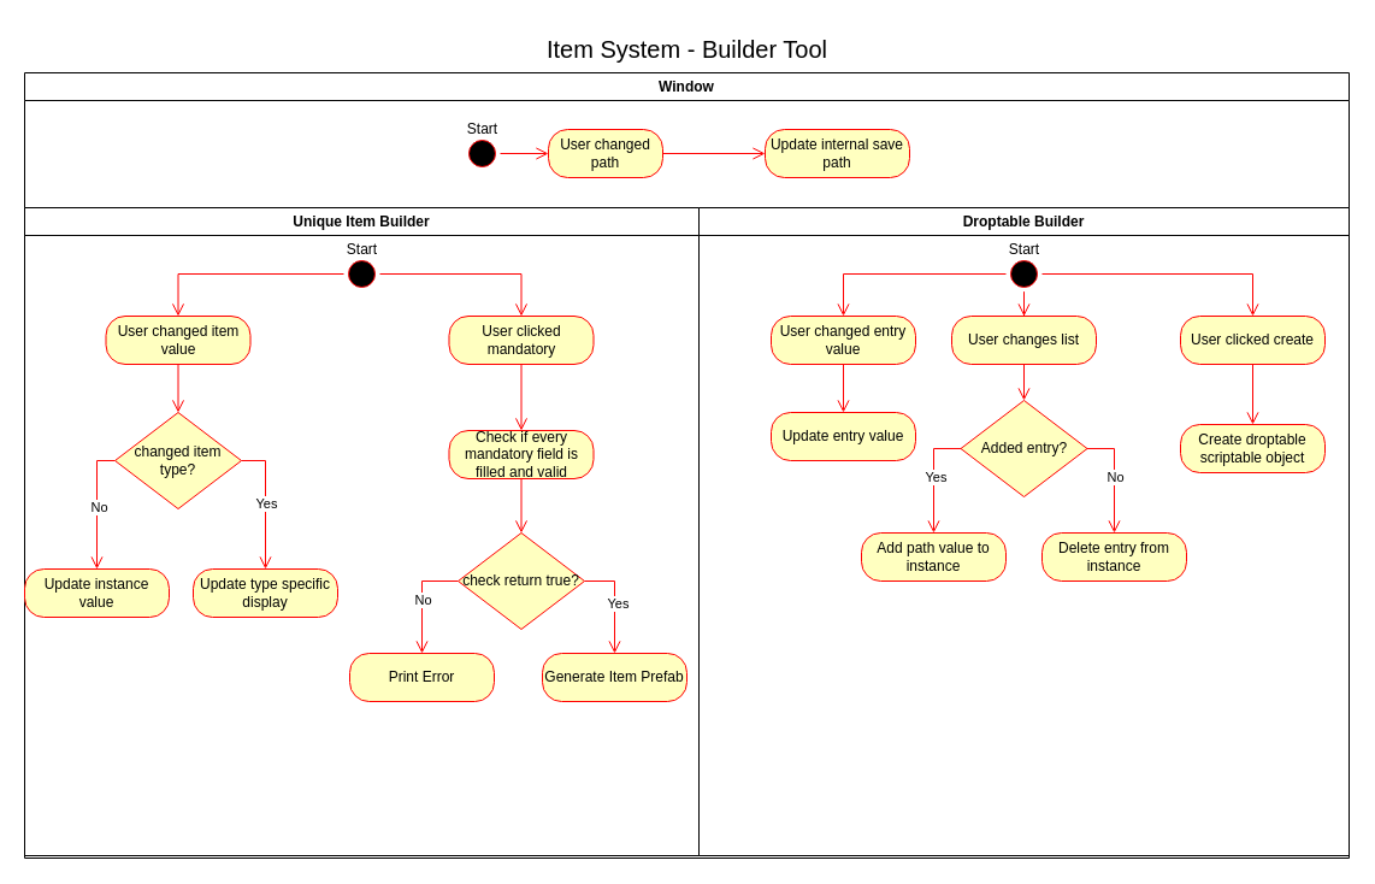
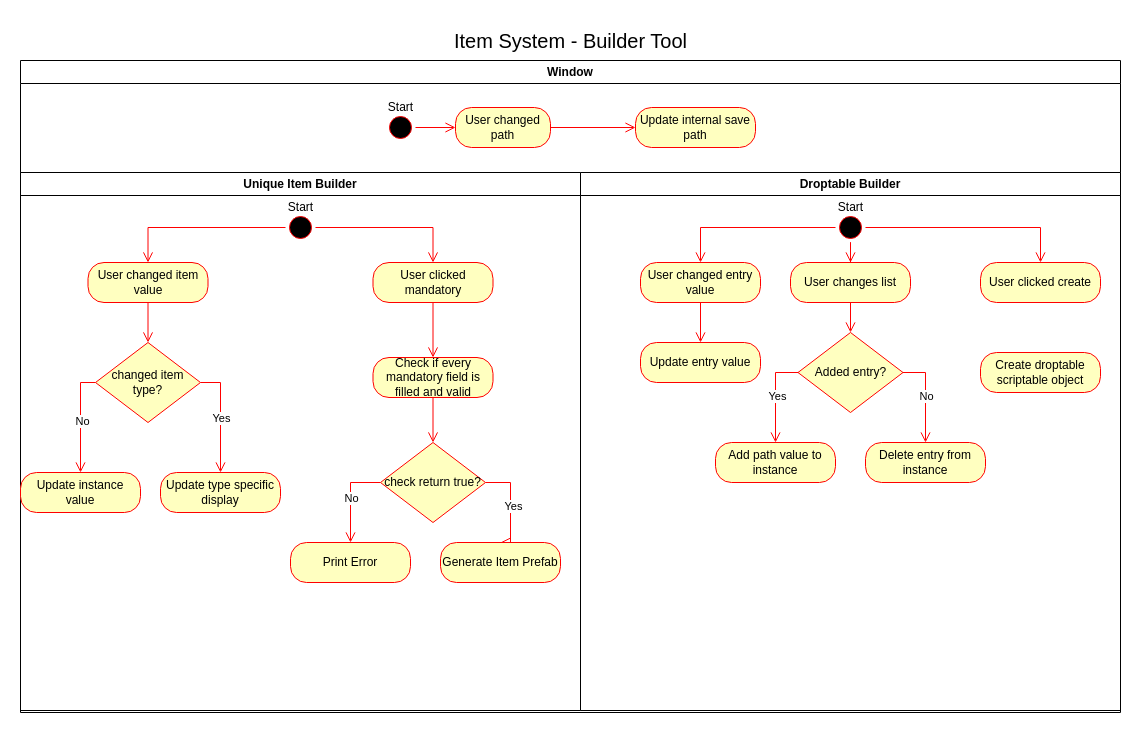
  <mxCell id="0" />
  <mxCell id="1" parent="0" />
  <mxCell id="2" value="Item System - Builder Tool" style="text;html=1;align=center;verticalAlign=middle;resizable=0;points=[];autosize=1;strokeColor=none;fillColor=none;fontSize=20;" parent="1" vertex="1"><mxGeometry x="440" y="20" width="260" height="40" as="geometry" /></mxCell>
  <mxCell id="3" value="Window" style="swimlane;whiteSpace=wrap;html=1;" parent="1" vertex="1"><mxGeometry y="60" width="1100" height="652" as="geometry" x="20" /></mxCell>
  <mxCell id="4" value="Unique Item Builder" style="swimlane;whiteSpace=wrap;html=1;" parent="3" vertex="1"><mxGeometry y="112" width="560" height="538" as="geometry" /></mxCell>
  <mxCell id="5" value="" style="edgeStyle=orthogonalEdgeStyle;rounded=0;orthogonalLoop=1;jettySize=auto;html=1;strokeColor=#ff0000;align=left;verticalAlign=top;fontFamily=Helvetica;fontSize=11;fontColor=default;labelBackgroundColor=default;endArrow=open;endSize=8;" parent="4" source="7" target="14" edge="1"><mxGeometry relative="1" as="geometry" /></mxCell>
  <mxCell id="6" style="edgeStyle=orthogonalEdgeStyle;rounded=0;orthogonalLoop=1;jettySize=auto;html=1;entryX=0.5;entryY=0;entryDx=0;entryDy=0;strokeColor=#ff0000;align=left;verticalAlign=top;fontFamily=Helvetica;fontSize=11;fontColor=default;labelBackgroundColor=default;endArrow=open;endSize=8;" parent="4" source="7" target="12" edge="1"><mxGeometry relative="1" as="geometry" /></mxCell>
  <mxCell id="7" value="Start" style="ellipse;html=1;shape=startState;fillColor=#000000;strokeColor=#ff0000;spacingTop=-40;" parent="4" vertex="1"><mxGeometry x="265" y="40" width="30" height="30" as="geometry" /></mxCell>
  <mxCell id="8" style="edgeStyle=orthogonalEdgeStyle;rounded=0;orthogonalLoop=1;jettySize=auto;html=1;entryX=0;entryY=0.5;entryDx=0;entryDy=0;strokeColor=#ff0000;align=left;verticalAlign=top;fontFamily=Helvetica;fontSize=11;fontColor=default;labelBackgroundColor=default;endArrow=open;endSize=8;" parent="4" edge="1"><mxGeometry relative="1" as="geometry"><mxPoint x="250" y="430" as="targetPoint" /></mxGeometry></mxCell>
  <mxCell id="9" value="" style="edgeStyle=orthogonalEdgeStyle;rounded=0;orthogonalLoop=1;jettySize=auto;html=1;strokeColor=#ff0000;align=left;verticalAlign=top;fontFamily=Helvetica;fontSize=11;fontColor=default;labelBackgroundColor=default;endArrow=open;endSize=8;" parent="4" edge="1"><mxGeometry relative="1" as="geometry"><mxPoint x="420" y="430" as="targetPoint" /></mxGeometry></mxCell>
  <mxCell id="10" value="" style="edgeStyle=orthogonalEdgeStyle;rounded=0;orthogonalLoop=1;jettySize=auto;html=1;strokeColor=#ff0000;align=left;verticalAlign=top;fontFamily=Helvetica;fontSize=11;fontColor=default;labelBackgroundColor=default;endArrow=open;endSize=8;" parent="4" edge="1"><mxGeometry relative="1" as="geometry"><mxPoint x="305.029" y="490" as="targetPoint" /></mxGeometry></mxCell>
  <mxCell id="11" value="" style="edgeStyle=orthogonalEdgeStyle;rounded=0;orthogonalLoop=1;jettySize=auto;html=1;strokeColor=#ff0000;align=left;verticalAlign=top;fontFamily=Helvetica;fontSize=11;fontColor=default;labelBackgroundColor=default;endArrow=open;endSize=8;" parent="4" source="12" target="19" edge="1"><mxGeometry relative="1" as="geometry" /></mxCell>
  <mxCell id="12" value="User changed item value" style="rounded=1;whiteSpace=wrap;html=1;arcSize=40;fontColor=#000000;fillColor=#ffffc0;strokeColor=#ff0000;" parent="4" vertex="1"><mxGeometry x="67.5" y="90" width="120" height="40" as="geometry" /></mxCell>
  <mxCell id="13" value="" style="edgeStyle=orthogonalEdgeStyle;rounded=0;orthogonalLoop=1;jettySize=auto;html=1;strokeColor=#ff0000;align=left;verticalAlign=top;fontFamily=Helvetica;fontSize=11;fontColor=default;labelBackgroundColor=default;endArrow=open;endSize=8;" parent="4" source="14" target="23" edge="1"><mxGeometry relative="1" as="geometry" /></mxCell>
  <mxCell id="14" value="User clicked mandatory" style="rounded=1;whiteSpace=wrap;html=1;arcSize=40;fontColor=#000000;fillColor=#ffffc0;strokeColor=#ff0000;" parent="4" vertex="1"><mxGeometry x="352.5" y="90" width="120" height="40" as="geometry" /></mxCell>
  <mxCell id="15" style="edgeStyle=orthogonalEdgeStyle;rounded=0;orthogonalLoop=1;jettySize=auto;html=1;entryX=0.5;entryY=0;entryDx=0;entryDy=0;strokeColor=#ff0000;align=left;verticalAlign=top;fontFamily=Helvetica;fontSize=11;fontColor=default;labelBackgroundColor=default;endArrow=open;endSize=8;" parent="4" source="19" target="20" edge="1"><mxGeometry relative="1" as="geometry"><Array as="points"><mxPoint x="60" y="210" /></Array></mxGeometry></mxCell>
  <mxCell id="16" value="No" style="edgeLabel;html=1;align=center;verticalAlign=middle;resizable=0;points=[];" parent="15" vertex="1" connectable="0"><mxGeometry y="1" relative="1" as="geometry"><mxPoint as="offset" /></mxGeometry></mxCell>
  <mxCell id="17" style="edgeStyle=orthogonalEdgeStyle;rounded=0;orthogonalLoop=1;jettySize=auto;html=1;entryX=0.5;entryY=0;entryDx=0;entryDy=0;strokeColor=#ff0000;align=left;verticalAlign=top;fontFamily=Helvetica;fontSize=11;fontColor=default;labelBackgroundColor=default;endArrow=open;endSize=8;" parent="4" source="19" target="21" edge="1"><mxGeometry relative="1" as="geometry"><Array as="points"><mxPoint x="200" y="210" /></Array></mxGeometry></mxCell>
  <mxCell id="18" value="Yes" style="edgeLabel;html=1;align=center;verticalAlign=middle;resizable=0;points=[];" parent="17" vertex="1" connectable="0"><mxGeometry relative="1" as="geometry"><mxPoint as="offset" /></mxGeometry></mxCell>
  <mxCell id="19" value="changed item type?" style="rhombus;whiteSpace=wrap;html=1;fontColor=#000000;fillColor=#ffffc0;strokeColor=#ff0000;" parent="4" vertex="1"><mxGeometry x="75" y="170" width="105" height="80" as="geometry" /></mxCell>
  <mxCell id="20" value="Update instance value" style="rounded=1;whiteSpace=wrap;html=1;arcSize=40;fontColor=#000000;fillColor=#ffffc0;strokeColor=#ff0000;" parent="4" vertex="1"><mxGeometry y="300" width="120" height="40" as="geometry" /></mxCell>
  <mxCell id="21" value="Update type specific display" style="rounded=1;whiteSpace=wrap;html=1;arcSize=40;fontColor=#000000;fillColor=#ffffc0;strokeColor=#ff0000;" parent="4" vertex="1"><mxGeometry x="140" y="300" width="120" height="40" as="geometry" /></mxCell>
  <mxCell id="22" value="" style="edgeStyle=orthogonalEdgeStyle;rounded=0;orthogonalLoop=1;jettySize=auto;html=1;strokeColor=#ff0000;align=left;verticalAlign=top;fontFamily=Helvetica;fontSize=11;fontColor=default;labelBackgroundColor=default;endArrow=open;endSize=8;" parent="4" source="23" target="28" edge="1"><mxGeometry relative="1" as="geometry" /></mxCell>
  <mxCell id="23" value="Check if every mandatory field is filled and valid" style="rounded=1;whiteSpace=wrap;html=1;arcSize=40;fontColor=#000000;fillColor=#ffffc0;strokeColor=#ff0000;" parent="4" vertex="1"><mxGeometry x="352.5" y="185" width="120" height="40" as="geometry" /></mxCell>
  <mxCell id="24" style="edgeStyle=orthogonalEdgeStyle;rounded=0;orthogonalLoop=1;jettySize=auto;html=1;entryX=0.5;entryY=0;entryDx=0;entryDy=0;strokeColor=#ff0000;align=left;verticalAlign=top;fontFamily=Helvetica;fontSize=11;fontColor=default;labelBackgroundColor=default;endArrow=open;endSize=8;" parent="4" source="28" target="29" edge="1"><mxGeometry relative="1" as="geometry"><Array as="points"><mxPoint x="330" y="310" /></Array></mxGeometry></mxCell>
  <mxCell id="25" value="No" style="edgeLabel;html=1;align=center;verticalAlign=middle;resizable=0;points=[];" parent="24" vertex="1" connectable="0"><mxGeometry relative="1" as="geometry"><mxPoint as="offset" /></mxGeometry></mxCell>
  <mxCell id="26" style="edgeStyle=orthogonalEdgeStyle;rounded=0;orthogonalLoop=1;jettySize=auto;html=1;entryX=0.5;entryY=0;entryDx=0;entryDy=0;strokeColor=#ff0000;align=left;verticalAlign=top;fontFamily=Helvetica;fontSize=11;fontColor=default;labelBackgroundColor=default;endArrow=open;endSize=8;" parent="4" source="28" target="30" edge="1"><mxGeometry relative="1" as="geometry"><Array as="points"><mxPoint x="490" y="310" /></Array></mxGeometry></mxCell>
  <mxCell id="27" value="Yes" style="edgeLabel;html=1;align=center;verticalAlign=middle;resizable=0;points=[];" parent="26" vertex="1" connectable="0"><mxGeometry y="2" relative="1" as="geometry"><mxPoint as="offset" /></mxGeometry></mxCell>
  <mxCell id="28" value="check return true?" style="rhombus;whiteSpace=wrap;html=1;fontColor=#000000;fillColor=#ffffc0;strokeColor=#ff0000;" parent="4" vertex="1"><mxGeometry x="360" y="270" width="105" height="80" as="geometry" /></mxCell>
  <mxCell id="29" value="Print Error" style="rounded=1;whiteSpace=wrap;html=1;arcSize=40;fontColor=#000000;fillColor=#ffffc0;strokeColor=#ff0000;" parent="4" vertex="1"><mxGeometry x="270" y="370" width="120" height="40" as="geometry" /></mxCell>
- <mxCell id="30" value="Generate Item Prefab" style="rounded=1;whiteSpace=wrap;html=1;arcSize=40;fontColor=#000000;fillColor=#ffffc0;strokeColor=#ff0000;" parent="4" vertex="1"><mxGeometry x="430" y="370" width="120" height="40" as="geometry" /></mxCell>
+ <mxCell id="30" value="Generate Item Prefab" style="rounded=1;whiteSpace=wrap;html=1;arcSize=40;fontColor=#000000;fillColor=#ffffc0;strokeColor=#ff0000;" parent="4" vertex="1"><mxGeometry x="420" y="370" width="120" height="40" as="geometry" /></mxCell>
  <mxCell id="31" value="Droptable Builder" style="swimlane;whiteSpace=wrap;html=1;" parent="3" vertex="1"><mxGeometry x="560" y="112" width="540" height="538" as="geometry" /></mxCell>
  <mxCell id="32" style="edgeStyle=orthogonalEdgeStyle;rounded=0;orthogonalLoop=1;jettySize=auto;html=1;entryX=0.5;entryY=0;entryDx=0;entryDy=0;strokeColor=#ff0000;align=left;verticalAlign=top;fontFamily=Helvetica;fontSize=11;fontColor=default;labelBackgroundColor=default;endArrow=open;endSize=8;" parent="31" source="35" target="37" edge="1"><mxGeometry relative="1" as="geometry" /></mxCell>
  <mxCell id="33" value="" style="edgeStyle=orthogonalEdgeStyle;rounded=0;orthogonalLoop=1;jettySize=auto;html=1;strokeColor=#ff0000;align=left;verticalAlign=top;fontFamily=Helvetica;fontSize=11;fontColor=default;labelBackgroundColor=default;endArrow=open;endSize=8;" parent="31" source="35" target="39" edge="1"><mxGeometry relative="1" as="geometry" /></mxCell>
  <mxCell id="34" style="edgeStyle=orthogonalEdgeStyle;rounded=0;orthogonalLoop=1;jettySize=auto;html=1;entryX=0.5;entryY=0;entryDx=0;entryDy=0;strokeColor=#ff0000;align=left;verticalAlign=top;fontFamily=Helvetica;fontSize=11;fontColor=default;labelBackgroundColor=default;endArrow=open;endSize=8;" parent="31" source="35" target="41" edge="1"><mxGeometry relative="1" as="geometry" /></mxCell>
  <mxCell id="35" value="Start" style="ellipse;html=1;shape=startState;fillColor=#000000;strokeColor=#ff0000;spacingTop=-40;" parent="31" vertex="1"><mxGeometry x="255" y="40" width="30" height="30" as="geometry" /></mxCell>
  <mxCell id="36" value="" style="edgeStyle=orthogonalEdgeStyle;rounded=0;orthogonalLoop=1;jettySize=auto;html=1;strokeColor=#ff0000;align=left;verticalAlign=top;fontFamily=Helvetica;fontSize=11;fontColor=default;labelBackgroundColor=default;endArrow=open;endSize=8;" parent="31" source="37" target="49" edge="1"><mxGeometry relative="1" as="geometry" /></mxCell>
  <mxCell id="37" value="User changed entry value" style="rounded=1;whiteSpace=wrap;html=1;arcSize=40;fontColor=#000000;fillColor=#ffffc0;strokeColor=#ff0000;" parent="31" vertex="1"><mxGeometry x="60" y="90" width="120" height="40" as="geometry" /></mxCell>
  <mxCell id="38" value="" style="edgeStyle=orthogonalEdgeStyle;rounded=0;orthogonalLoop=1;jettySize=auto;html=1;strokeColor=#ff0000;align=left;verticalAlign=top;fontFamily=Helvetica;fontSize=11;fontColor=default;labelBackgroundColor=default;endArrow=open;endSize=8;" parent="31" source="39" target="46" edge="1"><mxGeometry relative="1" as="geometry" /></mxCell>
  <mxCell id="39" value="User changes list" style="rounded=1;whiteSpace=wrap;html=1;arcSize=40;fontColor=#000000;fillColor=#ffffc0;strokeColor=#ff0000;" parent="31" vertex="1"><mxGeometry x="210" y="90" width="120" height="40" as="geometry" /></mxCell>
- <mxCell id="40" value="" style="edgeStyle=orthogonalEdgeStyle;rounded=0;orthogonalLoop=1;jettySize=auto;html=1;strokeColor=#ff0000;align=left;verticalAlign=top;fontFamily=Helvetica;fontSize=11;fontColor=default;labelBackgroundColor=default;endArrow=open;endSize=8;" parent="31" source="41" target="50" edge="1"><mxGeometry relative="1" as="geometry" /></mxCell>
  <mxCell id="41" value="User clicked create" style="rounded=1;whiteSpace=wrap;html=1;arcSize=40;fontColor=#000000;fillColor=#ffffc0;strokeColor=#ff0000;" parent="31" vertex="1"><mxGeometry x="400" y="90" width="120" height="40" as="geometry" /></mxCell>
  <mxCell id="42" style="edgeStyle=orthogonalEdgeStyle;rounded=0;orthogonalLoop=1;jettySize=auto;html=1;entryX=0.5;entryY=0;entryDx=0;entryDy=0;strokeColor=#ff0000;align=left;verticalAlign=top;fontFamily=Helvetica;fontSize=11;fontColor=default;labelBackgroundColor=default;endArrow=open;endSize=8;" parent="31" source="46" target="47" edge="1"><mxGeometry relative="1" as="geometry"><Array as="points"><mxPoint x="195" y="200" /></Array></mxGeometry></mxCell>
  <mxCell id="43" value="Yes" style="edgeLabel;html=1;align=center;verticalAlign=middle;resizable=0;points=[];" parent="42" vertex="1" connectable="0"><mxGeometry y="1" relative="1" as="geometry"><mxPoint as="offset" /></mxGeometry></mxCell>
  <mxCell id="44" style="edgeStyle=orthogonalEdgeStyle;rounded=0;orthogonalLoop=1;jettySize=auto;html=1;entryX=0.5;entryY=0;entryDx=0;entryDy=0;strokeColor=#ff0000;align=left;verticalAlign=top;fontFamily=Helvetica;fontSize=11;fontColor=default;labelBackgroundColor=default;endArrow=open;endSize=8;" parent="31" source="46" target="48" edge="1"><mxGeometry relative="1" as="geometry"><Array as="points"><mxPoint x="345" y="200" /></Array></mxGeometry></mxCell>
  <mxCell id="45" value="No" style="edgeLabel;html=1;align=center;verticalAlign=middle;resizable=0;points=[];" parent="44" vertex="1" connectable="0"><mxGeometry relative="1" as="geometry"><mxPoint as="offset" /></mxGeometry></mxCell>
  <mxCell id="46" value="Added entry?" style="rhombus;whiteSpace=wrap;html=1;fontColor=#000000;fillColor=#ffffc0;strokeColor=#ff0000;" parent="31" vertex="1"><mxGeometry x="217.5" y="160" width="105" height="80" as="geometry" /></mxCell>
  <mxCell id="47" value="Add path value to instance" style="rounded=1;whiteSpace=wrap;html=1;arcSize=40;fontColor=#000000;fillColor=#ffffc0;strokeColor=#ff0000;" parent="31" vertex="1"><mxGeometry x="135" y="270" width="120" height="40" as="geometry" /></mxCell>
  <mxCell id="48" value="Delete entry from instance" style="rounded=1;whiteSpace=wrap;html=1;arcSize=40;fontColor=#000000;fillColor=#ffffc0;strokeColor=#ff0000;" parent="31" vertex="1"><mxGeometry x="285" y="270" width="120" height="40" as="geometry" /></mxCell>
  <mxCell id="49" value="Update entry value" style="rounded=1;whiteSpace=wrap;html=1;arcSize=40;fontColor=#000000;fillColor=#ffffc0;strokeColor=#ff0000;" parent="31" vertex="1"><mxGeometry x="60" y="170" width="120" height="40" as="geometry" /></mxCell>
  <mxCell id="50" value="Create droptable scriptable object" style="rounded=1;whiteSpace=wrap;html=1;arcSize=40;fontColor=#000000;fillColor=#ffffc0;strokeColor=#ff0000;" parent="31" vertex="1"><mxGeometry x="400" y="180" width="120" height="40" as="geometry" /></mxCell>
  <mxCell id="51" value="" style="edgeStyle=orthogonalEdgeStyle;rounded=0;orthogonalLoop=1;jettySize=auto;html=1;strokeColor=#ff0000;align=left;verticalAlign=top;fontFamily=Helvetica;fontSize=11;fontColor=default;labelBackgroundColor=default;endArrow=open;endSize=8;" parent="3" source="52" target="54" edge="1"><mxGeometry relative="1" as="geometry" /></mxCell>
  <mxCell id="52" value="Start" style="ellipse;html=1;shape=startState;fillColor=#000000;strokeColor=#ff0000;spacingTop=-40;" parent="3" vertex="1"><mxGeometry x="365" y="52" width="30" height="30" as="geometry" /></mxCell>
  <mxCell id="53" value="" style="edgeStyle=orthogonalEdgeStyle;rounded=0;orthogonalLoop=1;jettySize=auto;html=1;strokeColor=#ff0000;align=left;verticalAlign=top;fontFamily=Helvetica;fontSize=11;fontColor=default;labelBackgroundColor=default;endArrow=open;endSize=8;" parent="3" source="54" target="55" edge="1"><mxGeometry relative="1" as="geometry" /></mxCell>
  <mxCell id="54" value="User changed path" style="rounded=1;whiteSpace=wrap;html=1;arcSize=40;fontColor=#000000;fillColor=#ffffc0;strokeColor=#ff0000;" parent="3" vertex="1"><mxGeometry x="435" y="47" width="95" height="40" as="geometry" /></mxCell>
  <mxCell id="55" value="Update internal save path" style="rounded=1;whiteSpace=wrap;html=1;arcSize=40;fontColor=#000000;fillColor=#ffffc0;strokeColor=#ff0000;" parent="3" vertex="1"><mxGeometry x="615" y="47" width="120" height="40" as="geometry" /></mxCell>
